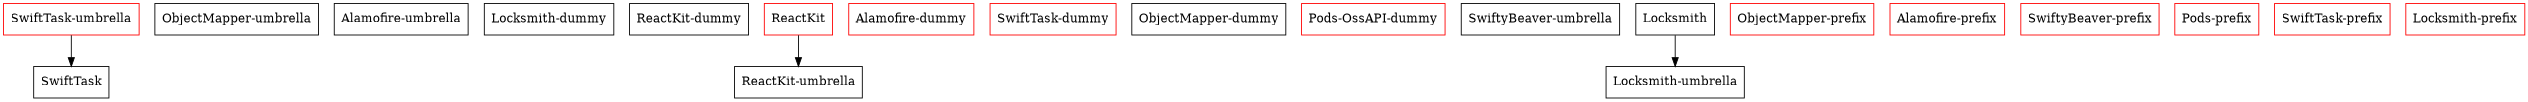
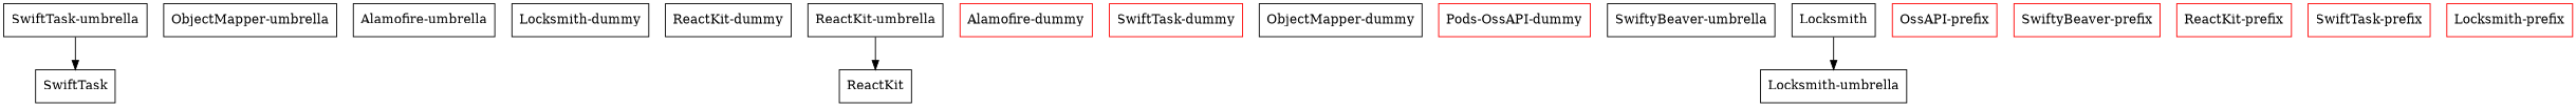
  digraph {
    node [shape=box]
-   "SwiftTask-umbrella" [color=red]
+   "SwiftTask-umbrella"
    SwiftTask
    "ObjectMapper-umbrella"
    "Alamofire-umbrella"
    "Locksmith-dummy"
    "ReactKit-dummy"
    "ReactKit-umbrella"
-   ReactKit [color=red]
+   ReactKit
    "Alamofire-dummy" [color=red]
    "SwiftTask-dummy" [color=red]
    "ObjectMapper-dummy"
    "Pods-OssAPI-dummy" [color=red]
    "SwiftyBeaver-umbrella"
    Locksmith
    "Locksmith-umbrella"
-   "ObjectMapper-prefix" [color=red]
-   "Alamofire-prefix" [color=red]
+   "Alamofire-prefix" [color=red label="OssAPI-prefix"]
    "SwiftyBeaver-prefix" [color=red]
-   "ReactKit-prefix" [color=red label="Pods-prefix"]
+   "ReactKit-prefix" [color=red]
    "SwiftTask-prefix" [color=red]
    "Locksmith-prefix" [color=red]
    "SwiftTask-umbrella" -> SwiftTask
-   ReactKit -> "ReactKit-umbrella"
+   "ReactKit-umbrella" -> ReactKit
    Locksmith -> "Locksmith-umbrella"
  }
